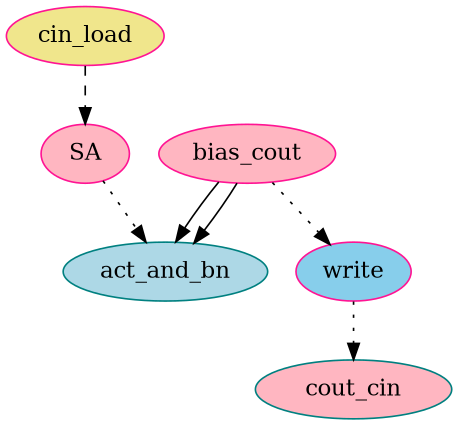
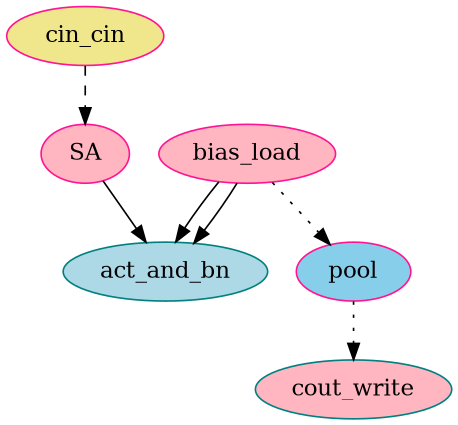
  digraph {
    node [color=deeppink fillcolor=lightpink style=filled]
    edge [style=solid]
-   cin_load [fillcolor=khaki]
+   cin_load [fillcolor=khaki label=cin_cin]
    SA
    act_and_bn [color=teal fillcolor=lightblue]
-   bias_load [label=bias_cout]
-   pool [fillcolor=skyblue label=write]
-   cout_write [color=teal label=cout_cin]
+   bias_load
+   pool [fillcolor=skyblue]
+   cout_write [color=teal]
    cin_load -> SA [style=dashed]
-   SA -> act_and_bn [style=dotted]
+   SA -> act_and_bn
    bias_load -> act_and_bn
    bias_load -> act_and_bn
    bias_load -> pool [style=dotted]
    pool -> cout_write [style=dotted]
  }
